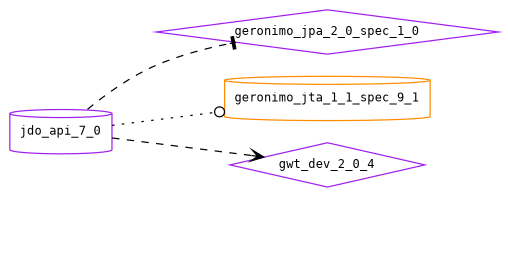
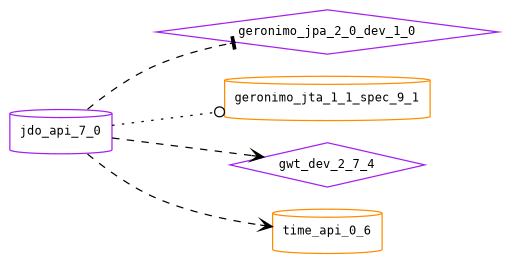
  digraph {
    fontname="DejaVu Sans Mono"
    rankdir=LR
    node [color=purple fontname="DejaVu Sans Mono" fontsize=10.0 shape=cylinder]
    edge [arrowhead=vee fontname="DejaVu Sans Mono" style=dashed]
    n1 [label=jdo_api_7_0]
-   geronimo_jpa_2_0_spec_1_0 [shape=diamond]
+   geronimo_jpa_2_0_spec_1_0 [shape=diamond label=geronimo_jpa_2_0_dev_1_0]
    n3 [color=darkorange label=geronimo_jta_1_1_spec_9_1]
-   gwt_dev_2_0_4 [shape=diamond]
+   gwt_dev_2_0_4 [shape=diamond label=gwt_dev_2_7_4]
+   time_api_0_6 [color=darkorange]
    n1 -> geronimo_jpa_2_0_spec_1_0 [arrowhead=tee]
    n1 -> n3 [arrowhead=odot style=dotted]
    n1 -> gwt_dev_2_0_4
+   n1 -> time_api_0_6
  }
